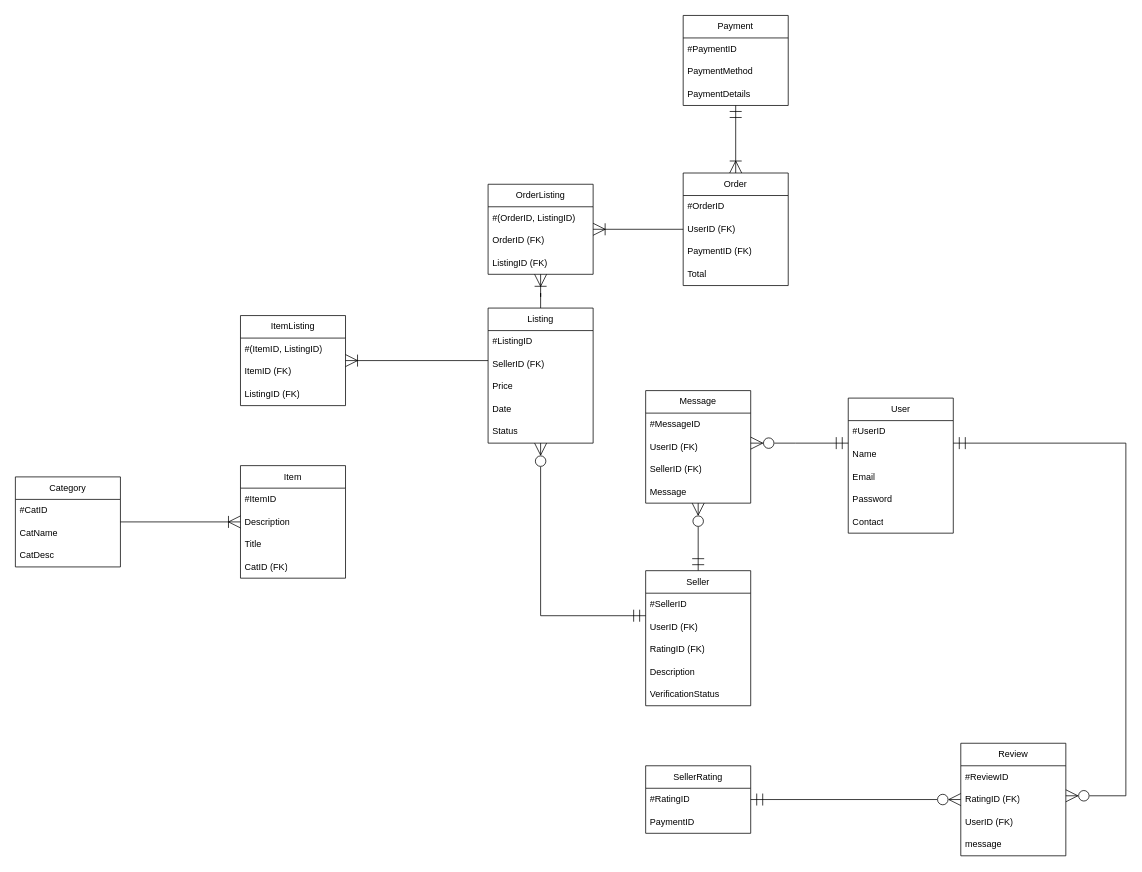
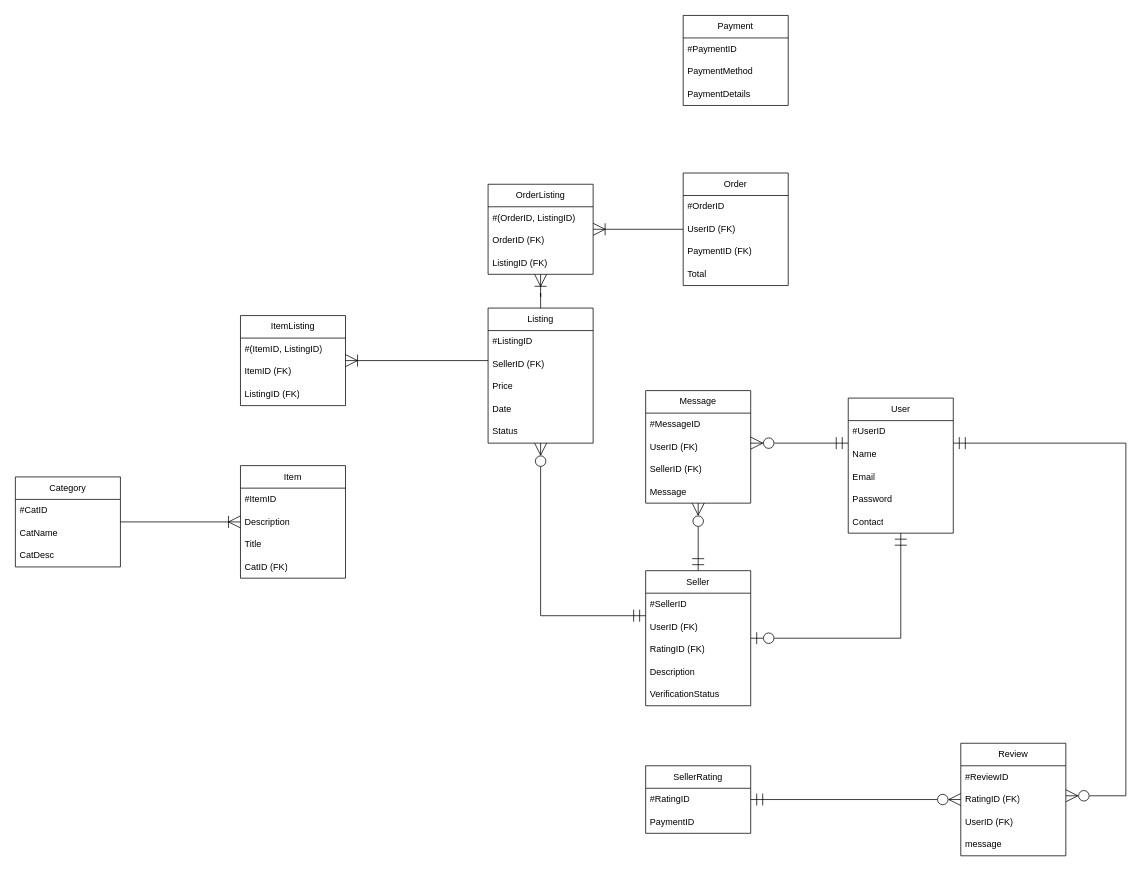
  <mxCell id="0" />
  <mxCell id="1" parent="0" />
  <mxCell id="2" style="edgeStyle=orthogonalEdgeStyle;rounded=0;orthogonalLoop=1;jettySize=auto;html=1;startArrow=ERoneToMany;startFill=0;startSize=14;endArrow=none;" parent="1" source="62" target="9" edge="1"><mxGeometry relative="1" as="geometry"><Array as="points"><mxPoint x="670" y="480" /><mxPoint x="670" y="480" /></Array></mxGeometry></mxCell>
  <mxCell id="3" value="Item" style="swimlane;fontStyle=0;childLayout=stackLayout;horizontal=1;startSize=30;horizontalStack=0;resizeParent=1;resizeParentMax=0;resizeLast=0;collapsible=1;marginBottom=0;whiteSpace=wrap;html=1;" parent="1" vertex="1"><mxGeometry x="320" y="620" width="140" height="150" as="geometry" /></mxCell>
  <mxCell id="4" value="#ItemID" style="text;strokeColor=none;fillColor=none;align=left;verticalAlign=middle;spacingLeft=4;spacingRight=4;overflow=hidden;points=[[0,0.5],[1,0.5]];portConstraint=eastwest;rotatable=0;whiteSpace=wrap;html=1;" parent="3" vertex="1"><mxGeometry y="30" width="140" height="30" as="geometry" /></mxCell>
  <mxCell id="5" value="Description" style="text;strokeColor=none;fillColor=none;align=left;verticalAlign=middle;spacingLeft=4;spacingRight=4;overflow=hidden;points=[[0,0.5],[1,0.5]];portConstraint=eastwest;rotatable=0;whiteSpace=wrap;html=1;" parent="3" vertex="1"><mxGeometry y="60" width="140" height="30" as="geometry" /></mxCell>
  <mxCell id="6" value="Title" style="text;strokeColor=none;fillColor=none;align=left;verticalAlign=middle;spacingLeft=4;spacingRight=4;overflow=hidden;points=[[0,0.5],[1,0.5]];portConstraint=eastwest;rotatable=0;whiteSpace=wrap;html=1;" parent="3" vertex="1"><mxGeometry y="90" width="140" height="30" as="geometry" /></mxCell>
  <mxCell id="7" value="CatID (FK)" style="text;strokeColor=none;fillColor=none;align=left;verticalAlign=middle;spacingLeft=4;spacingRight=4;overflow=hidden;points=[[0,0.5],[1,0.5]];portConstraint=eastwest;rotatable=0;whiteSpace=wrap;html=1;" parent="3" vertex="1"><mxGeometry y="120" width="140" height="30" as="geometry" /></mxCell>
  <mxCell id="8" style="edgeStyle=orthogonalEdgeStyle;rounded=0;orthogonalLoop=1;jettySize=auto;html=1;endArrow=ERoneToMany;endFill=0;endSize=14;" parent="1" source="9" target="66" edge="1"><mxGeometry relative="1" as="geometry" /></mxCell>
  <mxCell id="9" value="Listing" style="swimlane;fontStyle=0;childLayout=stackLayout;horizontal=1;startSize=30;horizontalStack=0;resizeParent=1;resizeParentMax=0;resizeLast=0;collapsible=1;marginBottom=0;whiteSpace=wrap;html=1;" parent="1" vertex="1"><mxGeometry x="650" y="410" width="140" height="180" as="geometry" /></mxCell>
  <mxCell id="10" value="#ListingID" style="text;strokeColor=none;fillColor=none;align=left;verticalAlign=middle;spacingLeft=4;spacingRight=4;overflow=hidden;points=[[0,0.5],[1,0.5]];portConstraint=eastwest;rotatable=0;whiteSpace=wrap;html=1;" parent="9" vertex="1"><mxGeometry y="30" width="140" height="30" as="geometry" /></mxCell>
  <mxCell id="11" value="SellerID (FK)" style="text;strokeColor=none;fillColor=none;align=left;verticalAlign=middle;spacingLeft=4;spacingRight=4;overflow=hidden;points=[[0,0.5],[1,0.5]];portConstraint=eastwest;rotatable=0;whiteSpace=wrap;html=1;" parent="9" vertex="1"><mxGeometry y="60" width="140" height="30" as="geometry" /></mxCell>
  <mxCell id="12" value="Price" style="text;strokeColor=none;fillColor=none;align=left;verticalAlign=middle;spacingLeft=4;spacingRight=4;overflow=hidden;points=[[0,0.5],[1,0.5]];portConstraint=eastwest;rotatable=0;whiteSpace=wrap;html=1;" parent="9" vertex="1"><mxGeometry y="90" width="140" height="30" as="geometry" /></mxCell>
  <mxCell id="13" value="Date" style="text;strokeColor=none;fillColor=none;align=left;verticalAlign=middle;spacingLeft=4;spacingRight=4;overflow=hidden;points=[[0,0.5],[1,0.5]];portConstraint=eastwest;rotatable=0;whiteSpace=wrap;html=1;" parent="9" vertex="1"><mxGeometry y="120" width="140" height="30" as="geometry" /></mxCell>
  <mxCell id="14" value="Status" style="text;strokeColor=none;fillColor=none;align=left;verticalAlign=middle;spacingLeft=4;spacingRight=4;overflow=hidden;points=[[0,0.5],[1,0.5]];portConstraint=eastwest;rotatable=0;whiteSpace=wrap;html=1;" parent="9" vertex="1"><mxGeometry y="150" width="140" height="30" as="geometry" /></mxCell>
  <mxCell id="15" style="edgeStyle=orthogonalEdgeStyle;rounded=0;orthogonalLoop=1;jettySize=auto;html=1;endArrow=ERzeroToMany;endFill=0;startArrow=ERmandOne;startFill=0;endSize=14;startSize=14;" parent="1" source="17" target="47" edge="1"><mxGeometry relative="1" as="geometry"><Array as="points"><mxPoint x="1500" y="590" /><mxPoint x="1500" y="1060" /></Array></mxGeometry></mxCell>
  <mxCell id="16" style="edgeStyle=orthogonalEdgeStyle;rounded=0;orthogonalLoop=1;jettySize=auto;html=1;endArrow=ERzeroToMany;endFill=0;endSize=14;startArrow=ERmandOne;startFill=0;startSize=14;" parent="1" source="17" target="38" edge="1"><mxGeometry relative="1" as="geometry"><Array as="points"><mxPoint x="1060" y="590" /><mxPoint x="1060" y="590" /></Array></mxGeometry></mxCell>
  <mxCell id="17" value="User" style="swimlane;fontStyle=0;childLayout=stackLayout;horizontal=1;startSize=30;horizontalStack=0;resizeParent=1;resizeParentMax=0;resizeLast=0;collapsible=1;marginBottom=0;whiteSpace=wrap;html=1;" parent="1" vertex="1"><mxGeometry x="1130" y="530" width="140" height="180" as="geometry" /></mxCell>
  <mxCell id="18" value="#UserID" style="text;strokeColor=none;fillColor=none;align=left;verticalAlign=middle;spacingLeft=4;spacingRight=4;overflow=hidden;points=[[0,0.5],[1,0.5]];portConstraint=eastwest;rotatable=0;whiteSpace=wrap;html=1;" parent="17" vertex="1"><mxGeometry y="30" width="140" height="30" as="geometry" /></mxCell>
  <mxCell id="19" value="Name" style="text;strokeColor=none;fillColor=none;align=left;verticalAlign=middle;spacingLeft=4;spacingRight=4;overflow=hidden;points=[[0,0.5],[1,0.5]];portConstraint=eastwest;rotatable=0;whiteSpace=wrap;html=1;" parent="17" vertex="1"><mxGeometry y="60" width="140" height="30" as="geometry" /></mxCell>
  <mxCell id="20" value="Email" style="text;strokeColor=none;fillColor=none;align=left;verticalAlign=middle;spacingLeft=4;spacingRight=4;overflow=hidden;points=[[0,0.5],[1,0.5]];portConstraint=eastwest;rotatable=0;whiteSpace=wrap;html=1;" parent="17" vertex="1"><mxGeometry y="90" width="140" height="30" as="geometry" /></mxCell>
  <mxCell id="21" value="Password" style="text;strokeColor=none;fillColor=none;align=left;verticalAlign=middle;spacingLeft=4;spacingRight=4;overflow=hidden;points=[[0,0.5],[1,0.5]];portConstraint=eastwest;rotatable=0;whiteSpace=wrap;html=1;" parent="17" vertex="1"><mxGeometry y="120" width="140" height="30" as="geometry" /></mxCell>
  <mxCell id="22" value="Contact" style="text;strokeColor=none;fillColor=none;align=left;verticalAlign=middle;spacingLeft=4;spacingRight=4;overflow=hidden;points=[[0,0.5],[1,0.5]];portConstraint=eastwest;rotatable=0;whiteSpace=wrap;html=1;" parent="17" vertex="1"><mxGeometry y="150" width="140" height="30" as="geometry" /></mxCell>
  <mxCell id="23" style="edgeStyle=orthogonalEdgeStyle;rounded=0;orthogonalLoop=1;jettySize=auto;html=1;endArrow=ERzeroToMany;endFill=0;endSize=14;startArrow=ERmandOne;startFill=0;startSize=14;" parent="1" source="26" target="9" edge="1"><mxGeometry relative="1" as="geometry"><Array as="points"><mxPoint x="720" y="820" /></Array></mxGeometry></mxCell>
+ <mxCell id="24" style="edgeStyle=orthogonalEdgeStyle;rounded=0;orthogonalLoop=1;jettySize=auto;html=1;endArrow=ERmandOne;endFill=0;endSize=14;startArrow=ERzeroToOne;startFill=0;startSize=14;" parent="1" source="26" target="17" edge="1"><mxGeometry relative="1" as="geometry" /></mxCell>
  <mxCell id="25" style="edgeStyle=orthogonalEdgeStyle;rounded=0;orthogonalLoop=1;jettySize=auto;html=1;endArrow=ERzeroToMany;endFill=0;endSize=14;startArrow=ERmandOne;startFill=0;startSize=14;" parent="1" source="26" target="38" edge="1"><mxGeometry relative="1" as="geometry" /></mxCell>
  <mxCell id="26" value="Seller" style="swimlane;fontStyle=0;childLayout=stackLayout;horizontal=1;startSize=30;horizontalStack=0;resizeParent=1;resizeParentMax=0;resizeLast=0;collapsible=1;marginBottom=0;whiteSpace=wrap;html=1;" parent="1" vertex="1"><mxGeometry x="860" y="760" width="140" height="180" as="geometry" /></mxCell>
  <mxCell id="27" value="#SellerID" style="text;strokeColor=none;fillColor=none;align=left;verticalAlign=middle;spacingLeft=4;spacingRight=4;overflow=hidden;points=[[0,0.5],[1,0.5]];portConstraint=eastwest;rotatable=0;whiteSpace=wrap;html=1;" parent="26" vertex="1"><mxGeometry y="30" width="140" height="30" as="geometry" /></mxCell>
  <mxCell id="28" value="UserID (FK)" style="text;strokeColor=none;fillColor=none;align=left;verticalAlign=middle;spacingLeft=4;spacingRight=4;overflow=hidden;points=[[0,0.5],[1,0.5]];portConstraint=eastwest;rotatable=0;whiteSpace=wrap;html=1;" vertex="1" parent="26"><mxGeometry y="60" width="140" height="30" as="geometry" /></mxCell>
  <mxCell id="29" value="RatingID (FK)" style="text;strokeColor=none;fillColor=none;align=left;verticalAlign=middle;spacingLeft=4;spacingRight=4;overflow=hidden;points=[[0,0.5],[1,0.5]];portConstraint=eastwest;rotatable=0;whiteSpace=wrap;html=1;" parent="26" vertex="1"><mxGeometry y="90" width="140" height="30" as="geometry" /></mxCell>
  <mxCell id="30" value="Description" style="text;strokeColor=none;fillColor=none;align=left;verticalAlign=middle;spacingLeft=4;spacingRight=4;overflow=hidden;points=[[0,0.5],[1,0.5]];portConstraint=eastwest;rotatable=0;whiteSpace=wrap;html=1;" parent="26" vertex="1"><mxGeometry y="120" width="140" height="30" as="geometry" /></mxCell>
  <mxCell id="31" value="VerificationStatus" style="text;strokeColor=none;fillColor=none;align=left;verticalAlign=middle;spacingLeft=4;spacingRight=4;overflow=hidden;points=[[0,0.5],[1,0.5]];portConstraint=eastwest;rotatable=0;whiteSpace=wrap;html=1;" parent="26" vertex="1"><mxGeometry y="150" width="140" height="30" as="geometry" /></mxCell>
  <mxCell id="32" style="edgeStyle=orthogonalEdgeStyle;rounded=0;orthogonalLoop=1;jettySize=auto;html=1;endArrow=ERoneToMany;endFill=0;endSize=14;" parent="1" source="33" target="66" edge="1"><mxGeometry relative="1" as="geometry" /></mxCell>
  <mxCell id="33" value="Order" style="swimlane;fontStyle=0;childLayout=stackLayout;horizontal=1;startSize=30;horizontalStack=0;resizeParent=1;resizeParentMax=0;resizeLast=0;collapsible=1;marginBottom=0;whiteSpace=wrap;html=1;" parent="1" vertex="1"><mxGeometry x="910" y="230" width="140" height="150" as="geometry" /></mxCell>
  <mxCell id="34" value="#OrderID" style="text;strokeColor=none;fillColor=none;align=left;verticalAlign=middle;spacingLeft=4;spacingRight=4;overflow=hidden;points=[[0,0.5],[1,0.5]];portConstraint=eastwest;rotatable=0;whiteSpace=wrap;html=1;" parent="33" vertex="1"><mxGeometry y="30" width="140" height="30" as="geometry" /></mxCell>
  <mxCell id="35" value="UserID (FK)" style="text;strokeColor=none;fillColor=none;align=left;verticalAlign=middle;spacingLeft=4;spacingRight=4;overflow=hidden;points=[[0,0.5],[1,0.5]];portConstraint=eastwest;rotatable=0;whiteSpace=wrap;html=1;" parent="33" vertex="1"><mxGeometry y="60" width="140" height="30" as="geometry" /></mxCell>
  <mxCell id="36" value="PaymentID (FK)" style="text;strokeColor=none;fillColor=none;align=left;verticalAlign=middle;spacingLeft=4;spacingRight=4;overflow=hidden;points=[[0,0.5],[1,0.5]];portConstraint=eastwest;rotatable=0;whiteSpace=wrap;html=1;" parent="33" vertex="1"><mxGeometry y="90" width="140" height="30" as="geometry" /></mxCell>
  <mxCell id="37" value="Total" style="text;strokeColor=none;fillColor=none;align=left;verticalAlign=middle;spacingLeft=4;spacingRight=4;overflow=hidden;points=[[0,0.5],[1,0.5]];portConstraint=eastwest;rotatable=0;whiteSpace=wrap;html=1;" parent="33" vertex="1"><mxGeometry y="120" width="140" height="30" as="geometry" /></mxCell>
  <mxCell id="38" value="Message" style="swimlane;fontStyle=0;childLayout=stackLayout;horizontal=1;startSize=30;horizontalStack=0;resizeParent=1;resizeParentMax=0;resizeLast=0;collapsible=1;marginBottom=0;whiteSpace=wrap;html=1;" parent="1" vertex="1"><mxGeometry x="860" y="520" width="140" height="150" as="geometry" /></mxCell>
  <mxCell id="39" value="#MessageID" style="text;strokeColor=none;fillColor=none;align=left;verticalAlign=middle;spacingLeft=4;spacingRight=4;overflow=hidden;points=[[0,0.5],[1,0.5]];portConstraint=eastwest;rotatable=0;whiteSpace=wrap;html=1;" parent="38" vertex="1"><mxGeometry y="30" width="140" height="30" as="geometry" /></mxCell>
  <mxCell id="40" value="UserID (FK)" style="text;strokeColor=none;fillColor=none;align=left;verticalAlign=middle;spacingLeft=4;spacingRight=4;overflow=hidden;points=[[0,0.5],[1,0.5]];portConstraint=eastwest;rotatable=0;whiteSpace=wrap;html=1;" parent="38" vertex="1"><mxGeometry y="60" width="140" height="30" as="geometry" /></mxCell>
  <mxCell id="41" value="SellerID (FK)" style="text;strokeColor=none;fillColor=none;align=left;verticalAlign=middle;spacingLeft=4;spacingRight=4;overflow=hidden;points=[[0,0.5],[1,0.5]];portConstraint=eastwest;rotatable=0;whiteSpace=wrap;html=1;" parent="38" vertex="1"><mxGeometry y="90" width="140" height="30" as="geometry" /></mxCell>
  <mxCell id="42" value="Message" style="text;strokeColor=none;fillColor=none;align=left;verticalAlign=middle;spacingLeft=4;spacingRight=4;overflow=hidden;points=[[0,0.5],[1,0.5]];portConstraint=eastwest;rotatable=0;whiteSpace=wrap;html=1;" parent="38" vertex="1"><mxGeometry y="120" width="140" height="30" as="geometry" /></mxCell>
  <mxCell id="43" value="SellerRating" style="swimlane;fontStyle=0;childLayout=stackLayout;horizontal=1;startSize=30;horizontalStack=0;resizeParent=1;resizeParentMax=0;resizeLast=0;collapsible=1;marginBottom=0;whiteSpace=wrap;html=1;" parent="1" vertex="1"><mxGeometry x="860" y="1020" width="140" height="90" as="geometry" /></mxCell>
  <mxCell id="44" value="#RatingID" style="text;strokeColor=none;fillColor=none;align=left;verticalAlign=middle;spacingLeft=4;spacingRight=4;overflow=hidden;points=[[0,0.5],[1,0.5]];portConstraint=eastwest;rotatable=0;whiteSpace=wrap;html=1;" parent="43" vertex="1"><mxGeometry y="30" width="140" height="30" as="geometry" /></mxCell>
  <mxCell id="45" value="PaymentID" style="text;strokeColor=none;fillColor=none;align=left;verticalAlign=middle;spacingLeft=4;spacingRight=4;overflow=hidden;points=[[0,0.5],[1,0.5]];portConstraint=eastwest;rotatable=0;whiteSpace=wrap;html=1;" parent="43" vertex="1"><mxGeometry y="60" width="140" height="30" as="geometry" /></mxCell>
  <mxCell id="46" style="edgeStyle=orthogonalEdgeStyle;rounded=0;orthogonalLoop=1;jettySize=auto;html=1;startArrow=ERzeroToMany;startFill=0;endArrow=ERmandOne;endFill=0;endSize=14;startSize=14;" parent="1" source="47" target="43" edge="1"><mxGeometry relative="1" as="geometry" /></mxCell>
  <mxCell id="47" value="Review" style="swimlane;fontStyle=0;childLayout=stackLayout;horizontal=1;startSize=30;horizontalStack=0;resizeParent=1;resizeParentMax=0;resizeLast=0;collapsible=1;marginBottom=0;whiteSpace=wrap;html=1;" parent="1" vertex="1"><mxGeometry x="1280" y="990" width="140" height="150" as="geometry" /></mxCell>
  <mxCell id="48" value="#ReviewID" style="text;strokeColor=none;fillColor=none;align=left;verticalAlign=middle;spacingLeft=4;spacingRight=4;overflow=hidden;points=[[0,0.5],[1,0.5]];portConstraint=eastwest;rotatable=0;whiteSpace=wrap;html=1;" parent="47" vertex="1"><mxGeometry y="30" width="140" height="30" as="geometry" /></mxCell>
  <mxCell id="49" value="RatingID (FK)" style="text;strokeColor=none;fillColor=none;align=left;verticalAlign=middle;spacingLeft=4;spacingRight=4;overflow=hidden;points=[[0,0.5],[1,0.5]];portConstraint=eastwest;rotatable=0;whiteSpace=wrap;html=1;" parent="47" vertex="1"><mxGeometry y="60" width="140" height="30" as="geometry" /></mxCell>
  <mxCell id="50" value="UserID (FK)" style="text;strokeColor=none;fillColor=none;align=left;verticalAlign=middle;spacingLeft=4;spacingRight=4;overflow=hidden;points=[[0,0.5],[1,0.5]];portConstraint=eastwest;rotatable=0;whiteSpace=wrap;html=1;" parent="47" vertex="1"><mxGeometry y="90" width="140" height="30" as="geometry" /></mxCell>
  <mxCell id="51" value="message" style="text;strokeColor=none;fillColor=none;align=left;verticalAlign=middle;spacingLeft=4;spacingRight=4;overflow=hidden;points=[[0,0.5],[1,0.5]];portConstraint=eastwest;rotatable=0;whiteSpace=wrap;html=1;" parent="47" vertex="1"><mxGeometry y="120" width="140" height="30" as="geometry" /></mxCell>
  <mxCell id="52" value="Category" style="swimlane;fontStyle=0;childLayout=stackLayout;horizontal=1;startSize=30;horizontalStack=0;resizeParent=1;resizeParentMax=0;resizeLast=0;collapsible=1;marginBottom=0;whiteSpace=wrap;html=1;" parent="1" vertex="1"><mxGeometry x="20" y="635" width="140" height="120" as="geometry" /></mxCell>
  <mxCell id="53" value="#CatID" style="text;strokeColor=none;fillColor=none;align=left;verticalAlign=middle;spacingLeft=4;spacingRight=4;overflow=hidden;points=[[0,0.5],[1,0.5]];portConstraint=eastwest;rotatable=0;whiteSpace=wrap;html=1;" parent="52" vertex="1"><mxGeometry y="30" width="140" height="30" as="geometry" /></mxCell>
  <mxCell id="54" value="CatName" style="text;strokeColor=none;fillColor=none;align=left;verticalAlign=middle;spacingLeft=4;spacingRight=4;overflow=hidden;points=[[0,0.5],[1,0.5]];portConstraint=eastwest;rotatable=0;whiteSpace=wrap;html=1;" parent="52" vertex="1"><mxGeometry y="60" width="140" height="30" as="geometry" /></mxCell>
  <mxCell id="55" value="CatDesc" style="text;strokeColor=none;fillColor=none;align=left;verticalAlign=middle;spacingLeft=4;spacingRight=4;overflow=hidden;points=[[0,0.5],[1,0.5]];portConstraint=eastwest;rotatable=0;whiteSpace=wrap;html=1;" parent="52" vertex="1"><mxGeometry y="90" width="140" height="30" as="geometry" /></mxCell>
- <mxCell id="56" style="edgeStyle=orthogonalEdgeStyle;rounded=0;orthogonalLoop=1;jettySize=auto;html=1;startArrow=ERoneToMany;startFill=0;endArrow=ERmandOne;endFill=0;endSize=14;startSize=14;" parent="1" source="33" target="57" edge="1"><mxGeometry relative="1" as="geometry"><mxPoint x="1300" y="160" as="targetPoint" /><Array as="points" /></mxGeometry></mxCell>
  <mxCell id="57" value="Payment" style="swimlane;fontStyle=0;childLayout=stackLayout;horizontal=1;startSize=30;horizontalStack=0;resizeParent=1;resizeParentMax=0;resizeLast=0;collapsible=1;marginBottom=0;whiteSpace=wrap;html=1;" parent="1" vertex="1"><mxGeometry x="910" y="20" width="140" height="120" as="geometry" /></mxCell>
  <mxCell id="58" value="#PaymentID" style="text;strokeColor=none;fillColor=none;align=left;verticalAlign=middle;spacingLeft=4;spacingRight=4;overflow=hidden;points=[[0,0.5],[1,0.5]];portConstraint=eastwest;rotatable=0;whiteSpace=wrap;html=1;" parent="57" vertex="1"><mxGeometry y="30" width="140" height="30" as="geometry" /></mxCell>
  <mxCell id="59" value="PaymentMethod" style="text;strokeColor=none;fillColor=none;align=left;verticalAlign=middle;spacingLeft=4;spacingRight=4;overflow=hidden;points=[[0,0.5],[1,0.5]];portConstraint=eastwest;rotatable=0;whiteSpace=wrap;html=1;" parent="57" vertex="1"><mxGeometry y="60" width="140" height="30" as="geometry" /></mxCell>
  <mxCell id="60" value="PaymentDetails" style="text;strokeColor=none;fillColor=none;align=left;verticalAlign=middle;spacingLeft=4;spacingRight=4;overflow=hidden;points=[[0,0.5],[1,0.5]];portConstraint=eastwest;rotatable=0;whiteSpace=wrap;html=1;" parent="57" vertex="1"><mxGeometry y="90" width="140" height="30" as="geometry" /></mxCell>
  <mxCell id="61" style="edgeStyle=orthogonalEdgeStyle;rounded=0;orthogonalLoop=1;jettySize=auto;html=1;endArrow=ERoneToMany;endFill=0;endSize=14;" parent="1" source="52" target="3" edge="1"><mxGeometry relative="1" as="geometry" /></mxCell>
  <mxCell id="62" value="ItemListing" style="swimlane;fontStyle=0;childLayout=stackLayout;horizontal=1;startSize=30;horizontalStack=0;resizeParent=1;resizeParentMax=0;resizeLast=0;collapsible=1;marginBottom=0;whiteSpace=wrap;html=1;" parent="1" vertex="1"><mxGeometry x="320" y="420" width="140" height="120" as="geometry" /></mxCell>
  <mxCell id="63" value="#(ItemID, ListingID)" style="text;strokeColor=none;fillColor=none;align=left;verticalAlign=middle;spacingLeft=4;spacingRight=4;overflow=hidden;points=[[0,0.5],[1,0.5]];portConstraint=eastwest;rotatable=0;whiteSpace=wrap;html=1;" parent="62" vertex="1"><mxGeometry y="30" width="140" height="30" as="geometry" /></mxCell>
  <mxCell id="64" value="ItemID (FK)" style="text;strokeColor=none;fillColor=none;align=left;verticalAlign=middle;spacingLeft=4;spacingRight=4;overflow=hidden;points=[[0,0.5],[1,0.5]];portConstraint=eastwest;rotatable=0;whiteSpace=wrap;html=1;" parent="62" vertex="1"><mxGeometry y="60" width="140" height="30" as="geometry" /></mxCell>
  <mxCell id="65" value="ListingID (FK)" style="text;strokeColor=none;fillColor=none;align=left;verticalAlign=middle;spacingLeft=4;spacingRight=4;overflow=hidden;points=[[0,0.5],[1,0.5]];portConstraint=eastwest;rotatable=0;whiteSpace=wrap;html=1;" parent="62" vertex="1"><mxGeometry y="90" width="140" height="30" as="geometry" /></mxCell>
  <mxCell id="66" value="OrderListing" style="swimlane;fontStyle=0;childLayout=stackLayout;horizontal=1;startSize=30;horizontalStack=0;resizeParent=1;resizeParentMax=0;resizeLast=0;collapsible=1;marginBottom=0;whiteSpace=wrap;html=1;" parent="1" vertex="1"><mxGeometry x="650" y="245" width="140" height="120" as="geometry" /></mxCell>
  <mxCell id="67" value="#(OrderID, ListingID)" style="text;strokeColor=none;fillColor=none;align=left;verticalAlign=middle;spacingLeft=4;spacingRight=4;overflow=hidden;points=[[0,0.5],[1,0.5]];portConstraint=eastwest;rotatable=0;whiteSpace=wrap;html=1;" parent="66" vertex="1"><mxGeometry y="30" width="140" height="30" as="geometry" /></mxCell>
  <mxCell id="68" value="OrderID (FK)" style="text;strokeColor=none;fillColor=none;align=left;verticalAlign=middle;spacingLeft=4;spacingRight=4;overflow=hidden;points=[[0,0.5],[1,0.5]];portConstraint=eastwest;rotatable=0;whiteSpace=wrap;html=1;" parent="66" vertex="1"><mxGeometry y="60" width="140" height="30" as="geometry" /></mxCell>
  <mxCell id="69" value="ListingID (FK)" style="text;strokeColor=none;fillColor=none;align=left;verticalAlign=middle;spacingLeft=4;spacingRight=4;overflow=hidden;points=[[0,0.5],[1,0.5]];portConstraint=eastwest;rotatable=0;whiteSpace=wrap;html=1;" parent="66" vertex="1"><mxGeometry y="90" width="140" height="30" as="geometry" /></mxCell>
